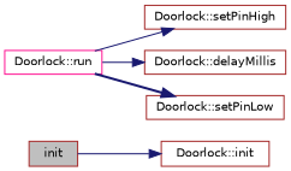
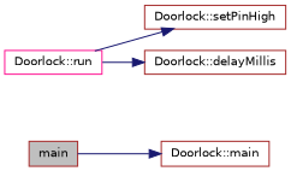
  digraph {
    rankdir=LR
    node [color=brown fillcolor=white fontname=Helvetica fontsize=10 shape=record style=filled]
    edge [color=midnightblue fontname=Helvetica fontsize=10 labelfontname=Helvetica labelfontsize=10 style=solid]
-   n1 [fillcolor=grey75 fontcolor=black height=0.2 label=init width=0.4]
-   n2 [height=0.2 label="Doorlock::init" width=0.4]
+   n1 [fillcolor=grey75 fontcolor=black height=0.2 label=main width=0.4]
+   n2 [height=0.2 label="Doorlock::main" width=0.4]
    n3 [color=deeppink height=0.2 label="Doorlock::run" width=0.4]
    n4 [height=0.2 label="Doorlock::setPinHigh" width=0.4]
    n5 [height=0.2 label="Doorlock::delayMillis" width=0.4]
-   n6 [height=0.2 label="Doorlock::setPinLow" width=0.4]
    n1 -> n2
    n3 -> n4
    n3 -> n5
-   n3 -> n6 [style=bold]
  }
